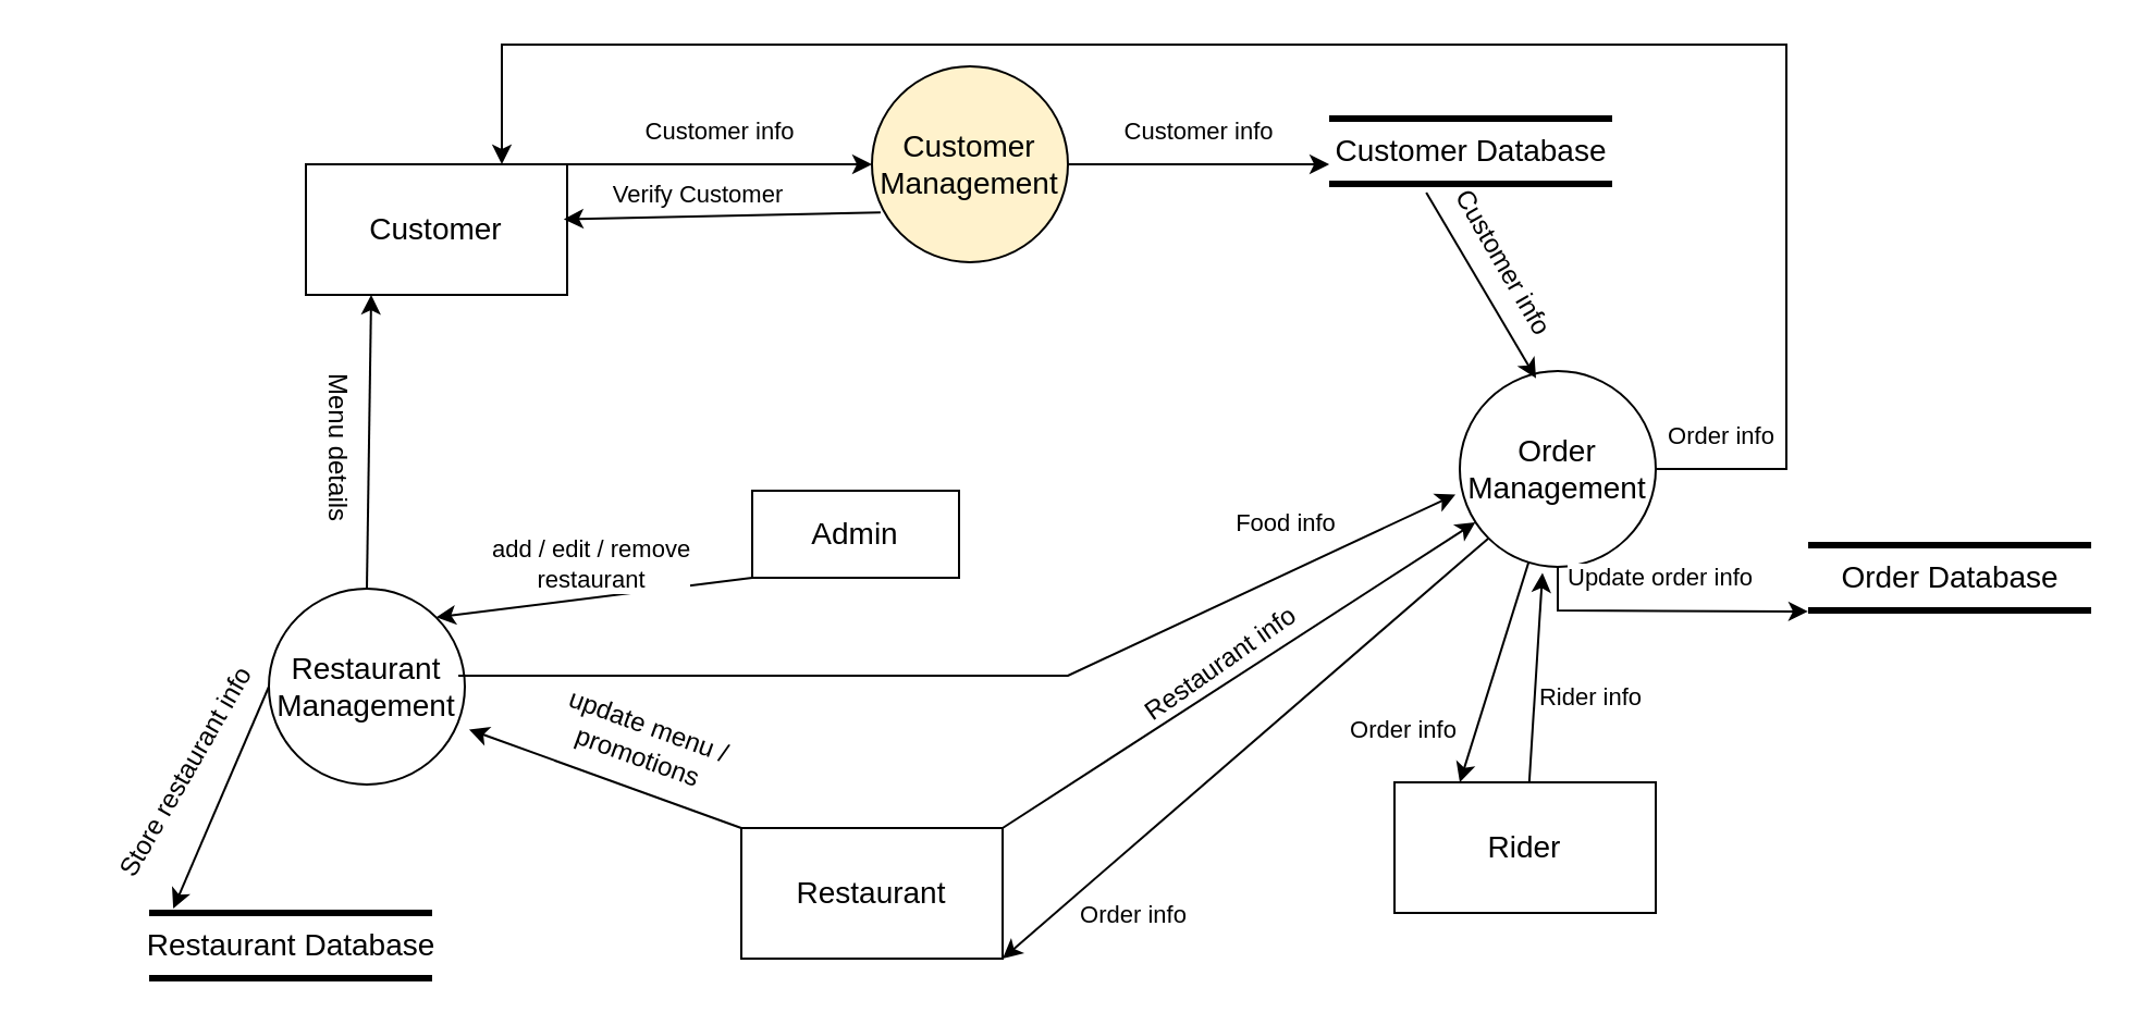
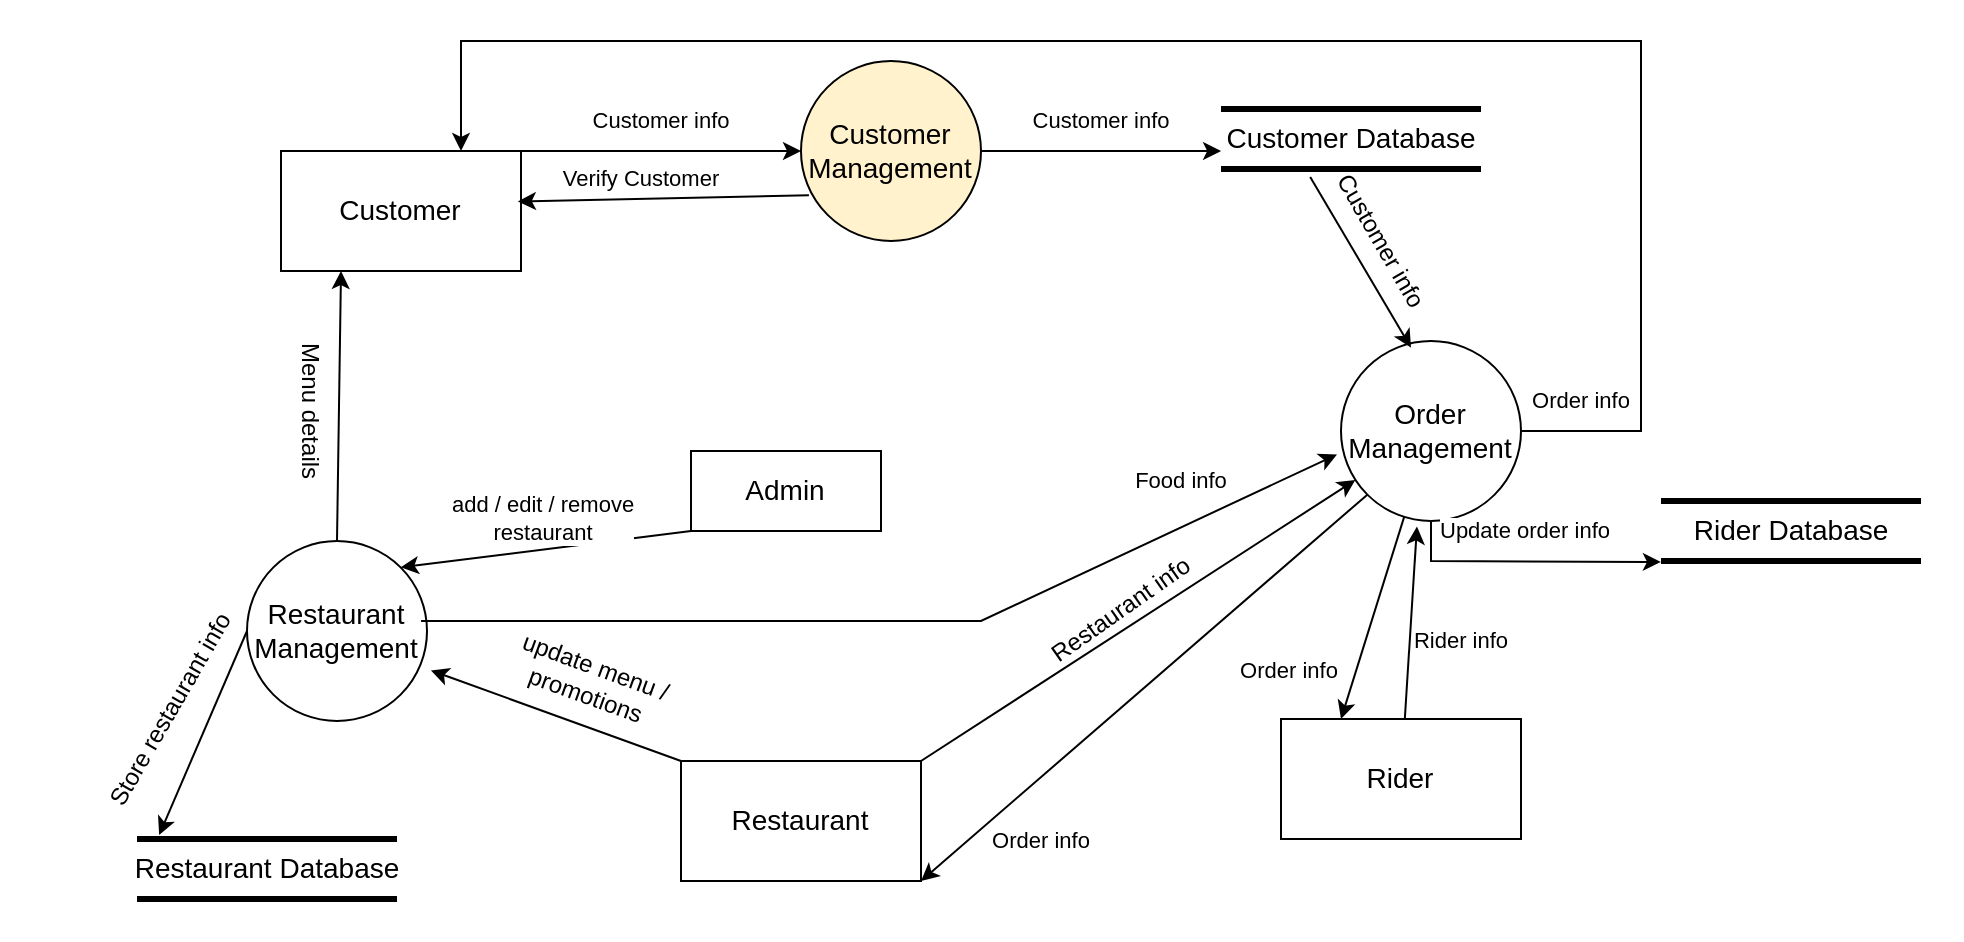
  <mxCell id="0" />
  <mxCell id="1" parent="0" />
  <mxCell id="2" value="&lt;font style=&quot;font-size: 14px;&quot;&gt;Restaurant Management&lt;/font&gt;" style="ellipse;whiteSpace=wrap;html=1;aspect=fixed;" vertex="1" parent="1"><mxGeometry x="123" y="270" width="90" height="90" as="geometry" /></mxCell>
  <mxCell id="3" value="&lt;font style=&quot;font-size: 14px;&quot;&gt;Order Management&lt;/font&gt;" style="ellipse;whiteSpace=wrap;html=1;aspect=fixed;" vertex="1" parent="1"><mxGeometry x="670" y="170" width="90" height="90" as="geometry" /></mxCell>
  <mxCell id="4" value="&lt;font style=&quot;font-size: 14px;&quot;&gt;Customer&lt;/font&gt;" style="rounded=0;whiteSpace=wrap;html=1;" vertex="1" parent="1"><mxGeometry x="140" y="75" width="120" height="60" as="geometry" /></mxCell>
  <mxCell id="5" value="&lt;font style=&quot;font-size: 14px;&quot;&gt;Admin&lt;/font&gt;" style="rounded=0;whiteSpace=wrap;html=1;" vertex="1" parent="1"><mxGeometry x="345" y="225" width="95" height="40" as="geometry" /></mxCell>
  <mxCell id="6" value="&lt;font style=&quot;font-size: 14px;&quot;&gt;Rider&lt;/font&gt;" style="rounded=0;whiteSpace=wrap;html=1;" vertex="1" parent="1"><mxGeometry x="640" y="359" width="120" height="60" as="geometry" /></mxCell>
  <mxCell id="7" value="&lt;font style=&quot;font-size: 14px;&quot;&gt;Restaurant&lt;/font&gt;" style="rounded=0;whiteSpace=wrap;html=1;" vertex="1" parent="1"><mxGeometry x="340" y="380" width="120" height="60" as="geometry" /></mxCell>
  <mxCell id="8" value="" style="endArrow=none;html=1;rounded=0;fontSize=38;fontStyle=1;strokeWidth=3;" edge="1" parent="1"><mxGeometry width="50" height="50" relative="1" as="geometry"><mxPoint x="610" y="54" as="sourcePoint" /><mxPoint x="740" y="54" as="targetPoint" /></mxGeometry></mxCell>
  <mxCell id="9" value="" style="endArrow=none;html=1;rounded=0;fontSize=38;fontStyle=1;strokeWidth=3;" edge="1" parent="1"><mxGeometry width="50" height="50" relative="1" as="geometry"><mxPoint x="610" y="84" as="sourcePoint" /><mxPoint x="740" y="84" as="targetPoint" /></mxGeometry></mxCell>
  <mxCell id="10" value="&lt;font style=&quot;font-size: 14px;&quot;&gt;Customer Database&lt;/font&gt;" style="text;html=1;align=center;verticalAlign=middle;resizable=0;points=[];autosize=1;strokeColor=none;fillColor=none;" vertex="1" parent="1"><mxGeometry x="600" y="54" width="150" height="30" as="geometry" /></mxCell>
  <mxCell id="11" value="" style="endArrow=none;html=1;rounded=0;fontSize=38;fontStyle=1;strokeWidth=3;" edge="1" parent="1"><mxGeometry width="50" height="50" relative="1" as="geometry"><mxPoint x="68" y="419" as="sourcePoint" /><mxPoint x="198" y="419" as="targetPoint" /></mxGeometry></mxCell>
  <mxCell id="12" value="" style="endArrow=none;html=1;rounded=0;fontSize=38;fontStyle=1;strokeWidth=3;" edge="1" parent="1"><mxGeometry width="50" height="50" relative="1" as="geometry"><mxPoint x="68" y="449" as="sourcePoint" /><mxPoint x="198" y="449" as="targetPoint" /></mxGeometry></mxCell>
  <mxCell id="13" value="&lt;font style=&quot;font-size: 14px;&quot;&gt;Restaurant Database&lt;/font&gt;" style="text;html=1;align=center;verticalAlign=middle;resizable=0;points=[];autosize=1;strokeColor=none;fillColor=none;" vertex="1" parent="1"><mxGeometry x="53" y="419" width="160" height="30" as="geometry" /></mxCell>
  <mxCell id="14" value="" style="endArrow=none;html=1;rounded=0;fontSize=38;fontStyle=1;strokeWidth=3;" edge="1" parent="1"><mxGeometry width="50" height="50" relative="1" as="geometry"><mxPoint x="830" y="250" as="sourcePoint" /><mxPoint x="960" y="250" as="targetPoint" /></mxGeometry></mxCell>
  <mxCell id="15" value="" style="endArrow=none;html=1;rounded=0;fontSize=38;fontStyle=1;strokeWidth=3;" edge="1" parent="1"><mxGeometry width="50" height="50" relative="1" as="geometry"><mxPoint x="830" y="280" as="sourcePoint" /><mxPoint x="960" y="280" as="targetPoint" /></mxGeometry></mxCell>
- <mxCell id="16" value="&lt;font style=&quot;font-size: 14px;&quot;&gt;Order Database&lt;/font&gt;" style="text;html=1;align=center;verticalAlign=middle;resizable=0;points=[];autosize=1;strokeColor=none;fillColor=none;" vertex="1" parent="1"><mxGeometry x="835" y="250" width="120" height="30" as="geometry" /></mxCell>
+ <mxCell id="16" value="&lt;font style=&quot;font-size: 14px;&quot;&gt;Rider Database&lt;/font&gt;" style="text;html=1;align=center;verticalAlign=middle;resizable=0;points=[];autosize=1;strokeColor=none;fillColor=none;" vertex="1" parent="1"><mxGeometry x="835" y="250" width="120" height="30" as="geometry" /></mxCell>
  <mxCell id="17" value="Customer info" style="endArrow=classic;html=1;rounded=0;entryX=0;entryY=0.5;entryDx=0;entryDy=0;exitX=1;exitY=0;exitDx=0;exitDy=0;" edge="1" parent="1" source="4" target="18"><mxGeometry y="15" width="50" height="50" relative="1" as="geometry"><mxPoint x="365" y="200" as="sourcePoint" /><mxPoint x="502" y="280" as="targetPoint" /><mxPoint as="offset" /></mxGeometry></mxCell>
  <mxCell id="18" value="&lt;font style=&quot;font-size: 14px;&quot;&gt;Customer Management&lt;/font&gt;" style="ellipse;whiteSpace=wrap;html=1;aspect=fixed;fillColor=#fff2cc;" vertex="1" parent="1"><mxGeometry x="400" y="30" width="90" height="90" as="geometry" /></mxCell>
  <mxCell id="19" value="Customer info" style="endArrow=classic;html=1;rounded=0;entryX=0.067;entryY=0.7;entryDx=0;entryDy=0;exitX=1;exitY=0.5;exitDx=0;exitDy=0;entryPerimeter=0;" edge="1" parent="1" source="18" target="10"><mxGeometry x="-0.0" y="15" width="50" height="50" relative="1" as="geometry"><mxPoint x="365" y="59" as="sourcePoint" /><mxPoint x="450" y="29" as="targetPoint" /><mxPoint as="offset" /></mxGeometry></mxCell>
  <mxCell id="20" value="Verify Customer" style="endArrow=classic;html=1;rounded=0;entryX=0.987;entryY=0.42;entryDx=0;entryDy=0;exitX=0.044;exitY=0.746;exitDx=0;exitDy=0;exitPerimeter=0;entryPerimeter=0;" edge="1" parent="1" source="18" target="4"><mxGeometry x="0.158" y="-10" width="50" height="50" relative="1" as="geometry"><mxPoint x="410" y="118" as="sourcePoint" /><mxPoint x="275" y="178" as="targetPoint" /><mxPoint as="offset" /></mxGeometry></mxCell>
  <mxCell id="21" value="add / edit / remove&lt;br&gt;restaurant" style="endArrow=classic;html=1;rounded=0;entryX=1;entryY=0;entryDx=0;entryDy=0;exitX=0;exitY=1;exitDx=0;exitDy=0;" edge="1" parent="1" source="5" target="2"><mxGeometry y="-15" width="50" height="50" relative="1" as="geometry"><mxPoint x="285" y="197" as="sourcePoint" /><mxPoint x="420" y="137" as="targetPoint" /><mxPoint as="offset" /></mxGeometry></mxCell>
  <mxCell id="22" value="" style="endArrow=classic;html=1;rounded=0;entryX=1.022;entryY=0.719;entryDx=0;entryDy=0;exitX=0;exitY=0;exitDx=0;exitDy=0;entryPerimeter=0;" edge="1" parent="1" source="7" target="2"><mxGeometry y="-15" width="50" height="50" relative="1" as="geometry"><mxPoint x="355" y="295" as="sourcePoint" /><mxPoint x="227" y="293" as="targetPoint" /><mxPoint as="offset" /></mxGeometry></mxCell>
  <mxCell id="23" value="update menu /&lt;br&gt;promotions" style="text;html=1;align=center;verticalAlign=middle;resizable=0;points=[];autosize=1;strokeColor=none;fillColor=none;rotation=20;" vertex="1" parent="1"><mxGeometry x="245" y="320" width="100" height="40" as="geometry" /></mxCell>
  <mxCell id="24" value="" style="endArrow=classic;html=1;rounded=0;entryX=0.25;entryY=1;entryDx=0;entryDy=0;exitX=0.5;exitY=0;exitDx=0;exitDy=0;" edge="1" parent="1" source="2" target="4"><mxGeometry y="-15" width="50" height="50" relative="1" as="geometry"><mxPoint x="355" y="295" as="sourcePoint" /><mxPoint x="227" y="293" as="targetPoint" /><mxPoint as="offset" /></mxGeometry></mxCell>
  <mxCell id="25" value="Menu details" style="text;html=1;align=center;verticalAlign=middle;resizable=0;points=[];autosize=1;strokeColor=none;fillColor=none;rotation=90;" vertex="1" parent="1"><mxGeometry x="110" y="190" width="90" height="30" as="geometry" /></mxCell>
  <mxCell id="26" value="" style="endArrow=classic;html=1;rounded=0;entryX=0.163;entryY=-0.067;entryDx=0;entryDy=0;exitX=0;exitY=0.5;exitDx=0;exitDy=0;entryPerimeter=0;" edge="1" parent="1" source="2" target="13"><mxGeometry y="-15" width="50" height="50" relative="1" as="geometry"><mxPoint x="355" y="295" as="sourcePoint" /><mxPoint x="210" y="293" as="targetPoint" /><mxPoint as="offset" /></mxGeometry></mxCell>
  <mxCell id="27" value="Store restaurant info" style="text;html=1;align=center;verticalAlign=middle;resizable=0;points=[];autosize=1;strokeColor=none;fillColor=none;rotation=-60;" vertex="1" parent="1"><mxGeometry x="20" y="340" width="130" height="30" as="geometry" /></mxCell>
  <mxCell id="28" value="" style="endArrow=classic;html=1;rounded=0;entryX=0.389;entryY=0.037;entryDx=0;entryDy=0;exitX=0.364;exitY=1.133;exitDx=0;exitDy=0;entryPerimeter=0;exitPerimeter=0;" edge="1" parent="1" source="10" target="3"><mxGeometry x="-0.002" y="15" width="50" height="50" relative="1" as="geometry"><mxPoint x="500" y="85" as="sourcePoint" /><mxPoint x="620" y="85" as="targetPoint" /><mxPoint as="offset" /></mxGeometry></mxCell>
  <mxCell id="29" value="Customer info" style="text;html=1;align=center;verticalAlign=middle;resizable=0;points=[];autosize=1;strokeColor=none;fillColor=none;rotation=60;" vertex="1" parent="1"><mxGeometry x="640" y="105" width="100" height="30" as="geometry" /></mxCell>
  <mxCell id="30" value="Food info" style="endArrow=classic;html=1;rounded=0;entryX=-0.022;entryY=0.63;entryDx=0;entryDy=0;exitX=0.967;exitY=0.444;exitDx=0;exitDy=0;entryPerimeter=0;exitPerimeter=0;" edge="1" parent="1" source="2" target="3"><mxGeometry x="0.68" y="21" width="50" height="50" relative="1" as="geometry"><mxPoint x="500" y="85" as="sourcePoint" /><mxPoint x="620" y="85" as="targetPoint" /><mxPoint as="offset" /><Array as="points"><mxPoint x="490" y="310" /></Array></mxGeometry></mxCell>
  <mxCell id="31" value="" style="endArrow=classic;html=1;rounded=0;exitX=1;exitY=0;exitDx=0;exitDy=0;" edge="1" parent="1" source="7" target="3"><mxGeometry x="0.718" y="-25" width="50" height="50" relative="1" as="geometry"><mxPoint x="270" y="85" as="sourcePoint" /><mxPoint x="410" y="85" as="targetPoint" /><mxPoint as="offset" /></mxGeometry></mxCell>
  <mxCell id="32" value="Order info" style="endArrow=classic;html=1;rounded=0;entryX=0.75;entryY=0;entryDx=0;entryDy=0;exitX=1;exitY=0.5;exitDx=0;exitDy=0;" edge="1" parent="1" source="3" target="4"><mxGeometry x="-0.933" y="15" width="50" height="50" relative="1" as="geometry"><mxPoint x="270" y="85" as="sourcePoint" /><mxPoint x="410" y="85" as="targetPoint" /><mxPoint as="offset" /><Array as="points"><mxPoint x="820" y="215" /><mxPoint x="820" y="120" /><mxPoint x="820" y="20" /><mxPoint x="230" y="20" /></Array></mxGeometry></mxCell>
  <mxCell id="33" value="Update order info" style="endArrow=classic;html=1;rounded=0;entryX=-0.042;entryY=1.016;entryDx=0;entryDy=0;exitX=0.5;exitY=1;exitDx=0;exitDy=0;entryPerimeter=0;" edge="1" parent="1" source="3" target="16"><mxGeometry x="-0.0" y="15" width="50" height="50" relative="1" as="geometry"><mxPoint x="500" y="85" as="sourcePoint" /><mxPoint x="620" y="85" as="targetPoint" /><mxPoint as="offset" /><Array as="points"><mxPoint x="715" y="280" /></Array></mxGeometry></mxCell>
  <mxCell id="34" value="Rider info" style="endArrow=classic;html=1;rounded=0;entryX=0.422;entryY=1.03;entryDx=0;entryDy=0;entryPerimeter=0;" edge="1" parent="1" source="6" target="3"><mxGeometry x="-0.157" y="-26" width="50" height="50" relative="1" as="geometry"><mxPoint x="470" y="390" as="sourcePoint" /><mxPoint x="687" y="249" as="targetPoint" /><mxPoint as="offset" /></mxGeometry></mxCell>
  <mxCell id="35" value="Restaurant info" style="text;html=1;align=center;verticalAlign=middle;resizable=0;points=[];autosize=1;strokeColor=none;fillColor=none;rotation=-35;" vertex="1" parent="1"><mxGeometry x="510" y="290" width="100" height="30" as="geometry" /></mxCell>
  <mxCell id="36" value="Order info" style="endArrow=classic;html=1;rounded=0;entryX=0.25;entryY=0;entryDx=0;entryDy=0;" edge="1" parent="1" source="3" target="6"><mxGeometry x="0.728" y="-32" width="50" height="50" relative="1" as="geometry"><mxPoint x="270" y="85" as="sourcePoint" /><mxPoint x="410" y="85" as="targetPoint" /><mxPoint as="offset" /></mxGeometry></mxCell>
  <mxCell id="37" value="Order info" style="endArrow=classic;html=1;rounded=0;entryX=1;entryY=1;entryDx=0;entryDy=0;exitX=0;exitY=1;exitDx=0;exitDy=0;" edge="1" parent="1" source="3" target="7"><mxGeometry x="0.604" y="24" width="50" height="50" relative="1" as="geometry"><mxPoint x="693" y="257" as="sourcePoint" /><mxPoint x="680" y="369" as="targetPoint" /><mxPoint as="offset" /></mxGeometry></mxCell>
